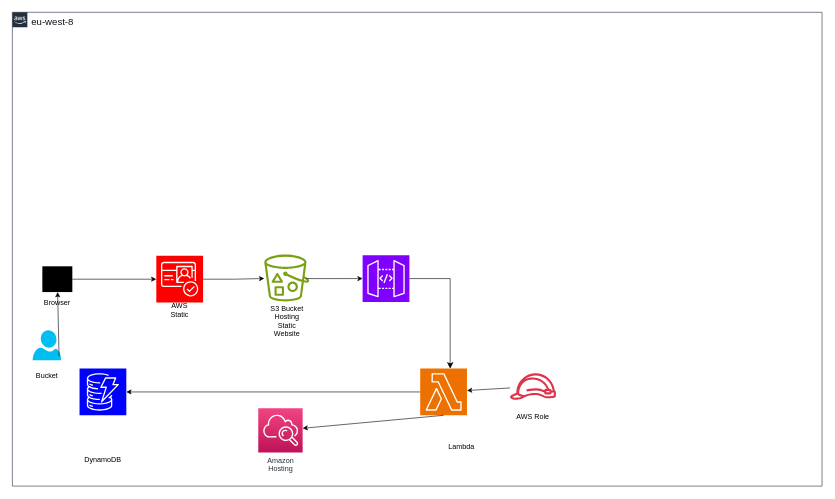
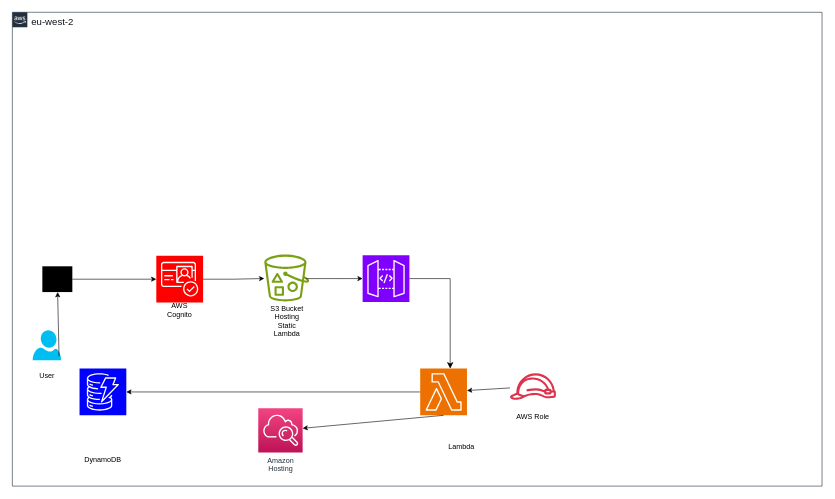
  <mxCell id="0" />
  <mxCell id="1" parent="0" />
- <mxCell id="2" value="&lt;span style=&quot;color: rgb(15, 20, 26); font-family: &amp;quot;Amazon Ember&amp;quot;, Helvetica, Arial, sans-serif; font-size: 16px; background-color: rgb(255, 255, 255);&quot;&gt;eu-west-8&lt;/span&gt;" style="points=[[0,0],[0.25,0],[0.5,0],[0.75,0],[1,0],[1,0.25],[1,0.5],[1,0.75],[1,1],[0.75,1],[0.5,1],[0.25,1],[0,1],[0,0.75],[0,0.5],[0,0.25]];outlineConnect=0;gradientColor=none;html=1;whiteSpace=wrap;fontSize=12;fontStyle=0;container=1;pointerEvents=0;collapsible=0;recursiveResize=0;shape=mxgraph.aws4.group;grIcon=mxgraph.aws4.group_aws_cloud_alt;strokeColor=#232F3E;fillColor=none;verticalAlign=top;align=left;spacingLeft=30;fontColor=#232F3E;dashed=0;" vertex="1" parent="1"><mxGeometry x="20" y="20" width="1350" height="790" as="geometry" /></mxCell>
+ <mxCell id="2" value="&lt;span style=&quot;color: rgb(15, 20, 26); font-family: &amp;quot;Amazon Ember&amp;quot;, Helvetica, Arial, sans-serif; font-size: 16px; background-color: rgb(255, 255, 255);&quot;&gt;eu-west-2&lt;/span&gt;" style="points=[[0,0],[0.25,0],[0.5,0],[0.75,0],[1,0],[1,0.25],[1,0.5],[1,0.75],[1,1],[0.75,1],[0.5,1],[0.25,1],[0,1],[0,0.75],[0,0.5],[0,0.25]];outlineConnect=0;gradientColor=none;html=1;whiteSpace=wrap;fontSize=12;fontStyle=0;container=1;pointerEvents=0;collapsible=0;recursiveResize=0;shape=mxgraph.aws4.group;grIcon=mxgraph.aws4.group_aws_cloud_alt;strokeColor=#232F3E;fillColor=none;verticalAlign=top;align=left;spacingLeft=30;fontColor=#232F3E;dashed=0;" vertex="1" parent="1"><mxGeometry x="20" y="20" width="1350" height="790" as="geometry" /></mxCell>
  <mxCell id="3" value="" style="endArrow=classic;html=1;rounded=0;" edge="1" parent="2" source="18" target="4"><mxGeometry width="50" height="50" relative="1" as="geometry"><mxPoint x="-191" y="450" as="sourcePoint" /><mxPoint x="170" y="451.114" as="targetPoint" /><Array as="points" /></mxGeometry></mxCell>
  <mxCell id="4" value="" style="sketch=0;points=[[0,0,0],[0.25,0,0],[0.5,0,0],[0.75,0,0],[1,0,0],[0,1,0],[0.25,1,0],[0.5,1,0],[0.75,1,0],[1,1,0],[0,0.25,0],[0,0.5,0],[0,0.75,0],[1,0.25,0],[1,0.5,0],[1,0.75,0]];outlineConnect=0;fontColor=#232F3E;fillColor=light-dark(#ff0000, #ff7f93);strokeColor=#ffffff;dashed=0;verticalLabelPosition=bottom;verticalAlign=top;align=center;html=1;fontSize=12;fontStyle=0;aspect=fixed;shape=mxgraph.aws4.resourceIcon;resIcon=mxgraph.aws4.cognito;" vertex="1" parent="2"><mxGeometry x="240" y="406" width="78" height="78" as="geometry" /></mxCell>
  <mxCell id="5" value="" style="endArrow=classic;html=1;rounded=0;" edge="1" parent="2" target="6"><mxGeometry width="50" height="50" relative="1" as="geometry"><mxPoint x="317.99" y="445" as="sourcePoint" /><mxPoint x="419.998" y="445" as="targetPoint" /><Array as="points"><mxPoint x="369.99" y="445" /></Array></mxGeometry></mxCell>
  <mxCell id="6" value="" style="sketch=0;outlineConnect=0;fontColor=#232F3E;gradientColor=none;fillColor=#7AA116;strokeColor=none;dashed=0;verticalLabelPosition=bottom;verticalAlign=top;align=center;html=1;fontSize=12;fontStyle=0;aspect=fixed;pointerEvents=1;shape=mxgraph.aws4.bucket_with_objects;" vertex="1" parent="2"><mxGeometry x="420" y="404" width="75" height="78" as="geometry" /></mxCell>
  <mxCell id="7" value="" style="sketch=0;points=[[0,0,0],[0.25,0,0],[0.5,0,0],[0.75,0,0],[1,0,0],[0,1,0],[0.25,1,0],[0.5,1,0],[0.75,1,0],[1,1,0],[0,0.25,0],[0,0.5,0],[0,0.75,0],[1,0.25,0],[1,0.5,0],[1,0.75,0]];outlineConnect=0;fontColor=#232F3E;fillColor=light-dark(#8000ff, #ff81d9);strokeColor=#ffffff;dashed=0;verticalLabelPosition=bottom;verticalAlign=top;align=center;html=1;fontSize=12;fontStyle=0;aspect=fixed;shape=mxgraph.aws4.resourceIcon;resIcon=mxgraph.aws4.api_gateway;" vertex="1" parent="2"><mxGeometry x="584" y="405" width="78" height="78" as="geometry" /></mxCell>
  <mxCell id="8" value="" style="sketch=0;outlineConnect=0;fontColor=#232F3E;gradientColor=none;fillColor=#DD344C;strokeColor=none;dashed=0;verticalLabelPosition=bottom;verticalAlign=top;align=center;html=1;fontSize=12;fontStyle=0;aspect=fixed;pointerEvents=1;shape=mxgraph.aws4.role;" vertex="1" parent="2"><mxGeometry x="829" y="602" width="78" height="44" as="geometry" /></mxCell>
  <mxCell id="9" value="" style="sketch=0;points=[[0,0,0],[0.25,0,0],[0.5,0,0],[0.75,0,0],[1,0,0],[0,1,0],[0.25,1,0],[0.5,1,0],[0.75,1,0],[1,1,0],[0,0.25,0],[0,0.5,0],[0,0.75,0],[1,0.25,0],[1,0.5,0],[1,0.75,0]];outlineConnect=0;fontColor=#232F3E;fillColor=#ED7100;strokeColor=#ffffff;dashed=0;verticalLabelPosition=bottom;verticalAlign=top;align=center;html=1;fontSize=12;fontStyle=0;aspect=fixed;shape=mxgraph.aws4.resourceIcon;resIcon=mxgraph.aws4.lambda;" vertex="1" parent="2"><mxGeometry x="680" y="594" width="78" height="78" as="geometry" /></mxCell>
  <mxCell id="10" value="" style="sketch=0;points=[[0,0,0],[0.25,0,0],[0.5,0,0],[0.75,0,0],[1,0,0],[0,1,0],[0.25,1,0],[0.5,1,0],[0.75,1,0],[1,1,0],[0,0.25,0],[0,0.5,0],[0,0.75,0],[1,0.25,0],[1,0.5,0],[1,0.75,0]];outlineConnect=0;fontColor=#232F3E;fillColor=light-dark(#0000ff, #ff7cff);strokeColor=#ffffff;dashed=0;verticalLabelPosition=bottom;verticalAlign=top;align=center;html=1;fontSize=12;fontStyle=0;aspect=fixed;shape=mxgraph.aws4.resourceIcon;resIcon=mxgraph.aws4.dynamodb;" vertex="1" parent="2"><mxGeometry x="112" y="594" width="78" height="78" as="geometry" /></mxCell>
  <mxCell id="11" value="" style="endArrow=classic;html=1;rounded=0;exitX=0.933;exitY=0.513;exitDx=0;exitDy=0;exitPerimeter=0;" edge="1" parent="2" source="6" target="7"><mxGeometry width="50" height="50" relative="1" as="geometry"><mxPoint x="481.002" y="496.54" as="sourcePoint" /><mxPoint x="584" y="490" as="targetPoint" /><Array as="points" /></mxGeometry></mxCell>
  <mxCell id="12" value="" style="edgeStyle=elbowEdgeStyle;elbow=horizontal;endArrow=classic;html=1;curved=0;rounded=0;endSize=8;startSize=8;exitX=1;exitY=0.5;exitDx=0;exitDy=0;exitPerimeter=0;" edge="1" parent="2" source="7" target="9"><mxGeometry width="50" height="50" relative="1" as="geometry"><mxPoint x="849" y="442" as="sourcePoint" /><mxPoint x="940" y="270" as="targetPoint" /><Array as="points"><mxPoint x="730" y="520" /><mxPoint x="1000" y="360" /></Array></mxGeometry></mxCell>
- <mxCell id="13" value="AWS Static" style="text;html=1;align=center;verticalAlign=middle;whiteSpace=wrap;rounded=0;" vertex="1" parent="2"><mxGeometry x="249" y="482" width="60" height="30" as="geometry" /></mxCell>
- <mxCell id="14" value="S3 Bucket Hosting Static Website" style="text;html=1;align=center;verticalAlign=middle;whiteSpace=wrap;rounded=0;" vertex="1" parent="2"><mxGeometry x="427.5" y="500" width="60" height="30" as="geometry" /></mxCell>
+ <mxCell id="13" value="AWS Cognito" style="text;html=1;align=center;verticalAlign=middle;whiteSpace=wrap;rounded=0;" vertex="1" parent="2"><mxGeometry x="249" y="482" width="60" height="30" as="geometry" /></mxCell>
+ <mxCell id="14" value="S3 Bucket Hosting Static Lambda" style="text;html=1;align=center;verticalAlign=middle;whiteSpace=wrap;rounded=0;" vertex="1" parent="2"><mxGeometry x="427.5" y="500" width="60" height="30" as="geometry" /></mxCell>
  <mxCell id="15" value="Lambda" style="text;html=1;align=center;verticalAlign=middle;whiteSpace=wrap;rounded=0;" vertex="1" parent="2"><mxGeometry x="719" y="710" width="60" height="30" as="geometry" /></mxCell>
  <mxCell id="16" value="DynamoDB" style="text;html=1;align=center;verticalAlign=middle;whiteSpace=wrap;rounded=0;" vertex="1" parent="2"><mxGeometry x="121" y="732" width="60" height="30" as="geometry" /></mxCell>
  <mxCell id="17" value="AWS Role" style="text;html=1;align=center;verticalAlign=middle;whiteSpace=wrap;rounded=0;" vertex="1" parent="2"><mxGeometry x="838" y="660" width="60" height="30" as="geometry" /></mxCell>
  <mxCell id="18" value="" style="sketch=0;verticalLabelPosition=bottom;sketch=0;aspect=fixed;html=1;verticalAlign=top;strokeColor=none;fillColor=#000000;align=center;outlineConnect=0;pointerEvents=1;shape=mxgraph.citrix2.citrix_enterprise_browser;" vertex="1" parent="2"><mxGeometry x="50" y="423.52" width="50" height="42.955" as="geometry" /></mxCell>
- <mxCell id="19" value="Browser" style="text;html=1;align=center;verticalAlign=middle;whiteSpace=wrap;rounded=0;" vertex="1" parent="2"><mxGeometry x="45" y="470" width="60" height="30" as="geometry" /></mxCell>
  <mxCell id="20" value="" style="verticalLabelPosition=bottom;html=1;verticalAlign=top;align=center;strokeColor=none;fillColor=#00BEF2;shape=mxgraph.azure.user;" vertex="1" parent="2"><mxGeometry x="33.75" y="530" width="47.5" height="50" as="geometry" /></mxCell>
  <mxCell id="21" value="" style="endArrow=classic;html=1;rounded=0;exitX=0.928;exitY=0.87;exitDx=0;exitDy=0;exitPerimeter=0;" edge="1" parent="2" source="20" target="18"><mxGeometry width="50" height="50" relative="1" as="geometry"><mxPoint x="-280" y="341" as="sourcePoint" /><mxPoint x="-210" y="310" as="targetPoint" /></mxGeometry></mxCell>
- <mxCell id="22" value="Bucket" style="text;html=1;align=center;verticalAlign=middle;whiteSpace=wrap;rounded=0;" vertex="1" parent="2"><mxGeometry x="27.5" y="594" width="60" height="26" as="geometry" /></mxCell>
+ <mxCell id="22" value="User" style="text;html=1;align=center;verticalAlign=middle;whiteSpace=wrap;rounded=0;" vertex="1" parent="2"><mxGeometry x="27.5" y="594" width="60" height="26" as="geometry" /></mxCell>
  <mxCell id="23" value="" style="endArrow=classic;html=1;rounded=0;" edge="1" parent="2" source="8" target="9"><mxGeometry width="50" height="50" relative="1" as="geometry"><mxPoint x="470" y="620" as="sourcePoint" /><mxPoint x="520" y="570" as="targetPoint" /></mxGeometry></mxCell>
  <mxCell id="24" value="Amazon&lt;br&gt;Hosting&lt;br&gt;" style="outlineConnect=0;fontColor=#232F3E;gradientColor=#F34482;gradientDirection=north;fillColor=#BC1356;strokeColor=#ffffff;dashed=0;verticalLabelPosition=bottom;verticalAlign=top;align=center;html=1;fontSize=12;fontStyle=0;aspect=fixed;shape=mxgraph.aws4.resourceIcon;resIcon=mxgraph.aws4.cloudwatch;labelBackgroundColor=#ffffff;" vertex="1" parent="2"><mxGeometry x="410" y="660" width="74" height="74" as="geometry" /></mxCell>
  <mxCell id="25" value="" style="endArrow=classic;html=1;rounded=0;exitX=0.5;exitY=1;exitDx=0;exitDy=0;exitPerimeter=0;" edge="1" parent="2" source="9" target="24"><mxGeometry width="50" height="50" relative="1" as="geometry"><mxPoint x="470" y="620" as="sourcePoint" /><mxPoint x="520" y="570" as="targetPoint" /></mxGeometry></mxCell>
  <mxCell id="26" value="" style="endArrow=classic;html=1;rounded=0;exitX=0;exitY=0.5;exitDx=0;exitDy=0;exitPerimeter=0;entryX=1;entryY=0.5;entryDx=0;entryDy=0;entryPerimeter=0;" edge="1" parent="2" source="9" target="10"><mxGeometry width="50" height="50" relative="1" as="geometry"><mxPoint x="470" y="620" as="sourcePoint" /><mxPoint x="520" y="570" as="targetPoint" /></mxGeometry></mxCell>
